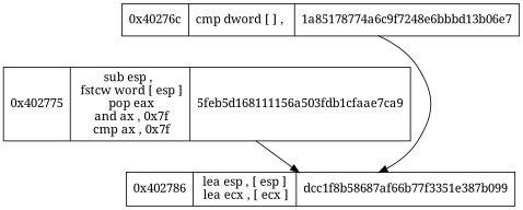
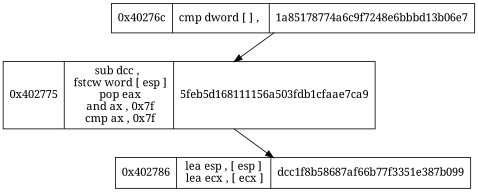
  digraph {
    fontname="Noto Serif"
    node [fontname="Noto Serif" shape=record]
    edge [fontname="Noto Serif"]
    n1 [label="0x40276c|  cmp dword  [ ] , \n| 1a85178774a6c9f7248e6bbbd13b06e7"]
-   n2 [label="0x402775|  sub esp , \n fstcw word  [ esp ]\n pop eax\n and ax ,  0x7f\n cmp ax ,  0x7f\n| 5feb5d168111156a503fdb1cfaae7ca9"]
+   n2 [label="0x402775|  sub dcc , \n fstcw word  [ esp ]\n pop eax\n and ax ,  0x7f\n cmp ax ,  0x7f\n| 5feb5d168111156a503fdb1cfaae7ca9"]
    n3 [label="0x402786|  lea esp ,   [ esp ]\n lea ecx ,   [ ecx ]\n| dcc1f8b58687af66b77f3351e387b099"]
-   n1 -> n3
+   n1 -> n2
    n2 -> n3
  }
